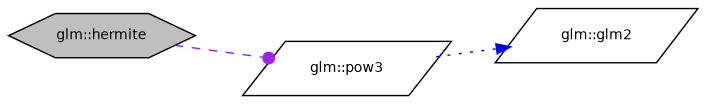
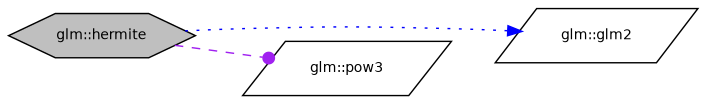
  digraph {
    rankdir=LR
    node [color=black fillcolor=white fontname=Helvetica fontsize=10 shape=parallelogram style=filled]
    edge [fontname=Helvetica fontsize=10 labelfontname=Helvetica labelfontsize=10]
    n1 [fillcolor=grey75 fontcolor=black height=0.2 label="glm::hermite" shape=hexagon width=0.4]
    n2 [height=0.2 label="glm::glm2" width=0.4]
    n3 [height=0.2 label="glm::pow3" width=0.4]
-   n3 -> n2 [arrowhead=normal color=blue style=dotted]
+   n1 -> n2 [arrowhead=normal color=blue style=dotted]
    n1 -> n3 [arrowhead=dot color=purple style=dashed]
  }
